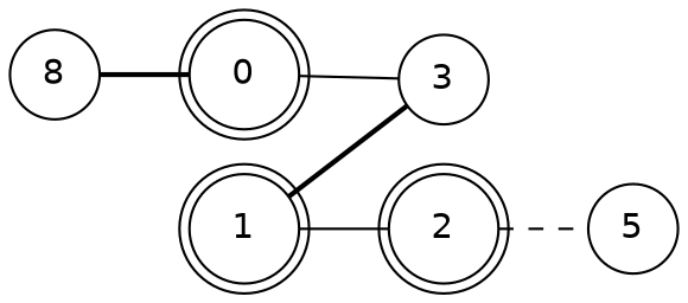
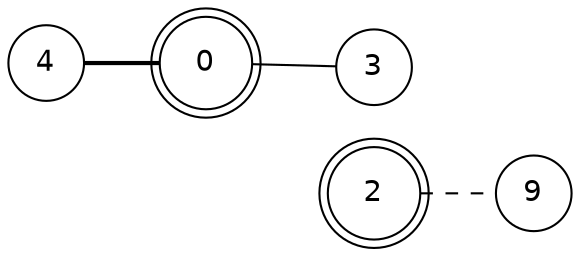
  graph {
    fontname="DejaVu Sans"
    rankdir=LR
    node [fontname="DejaVu Sans" shape=circle]
    edge [fontname="DejaVu Sans" style=solid]
    3
    0 [shape=doublecircle]
-   1 [shape=doublecircle]
    2 [shape=doublecircle]
-   5
-   4 [label=8]
+   5 [label=9]
+   4
    0 -- 3
-   1 -- 3 [rank=same style=bold]
-   1 -- 2
    2 -- 5 [style=dashed]
    4 -- 0 [style=bold]
  }
